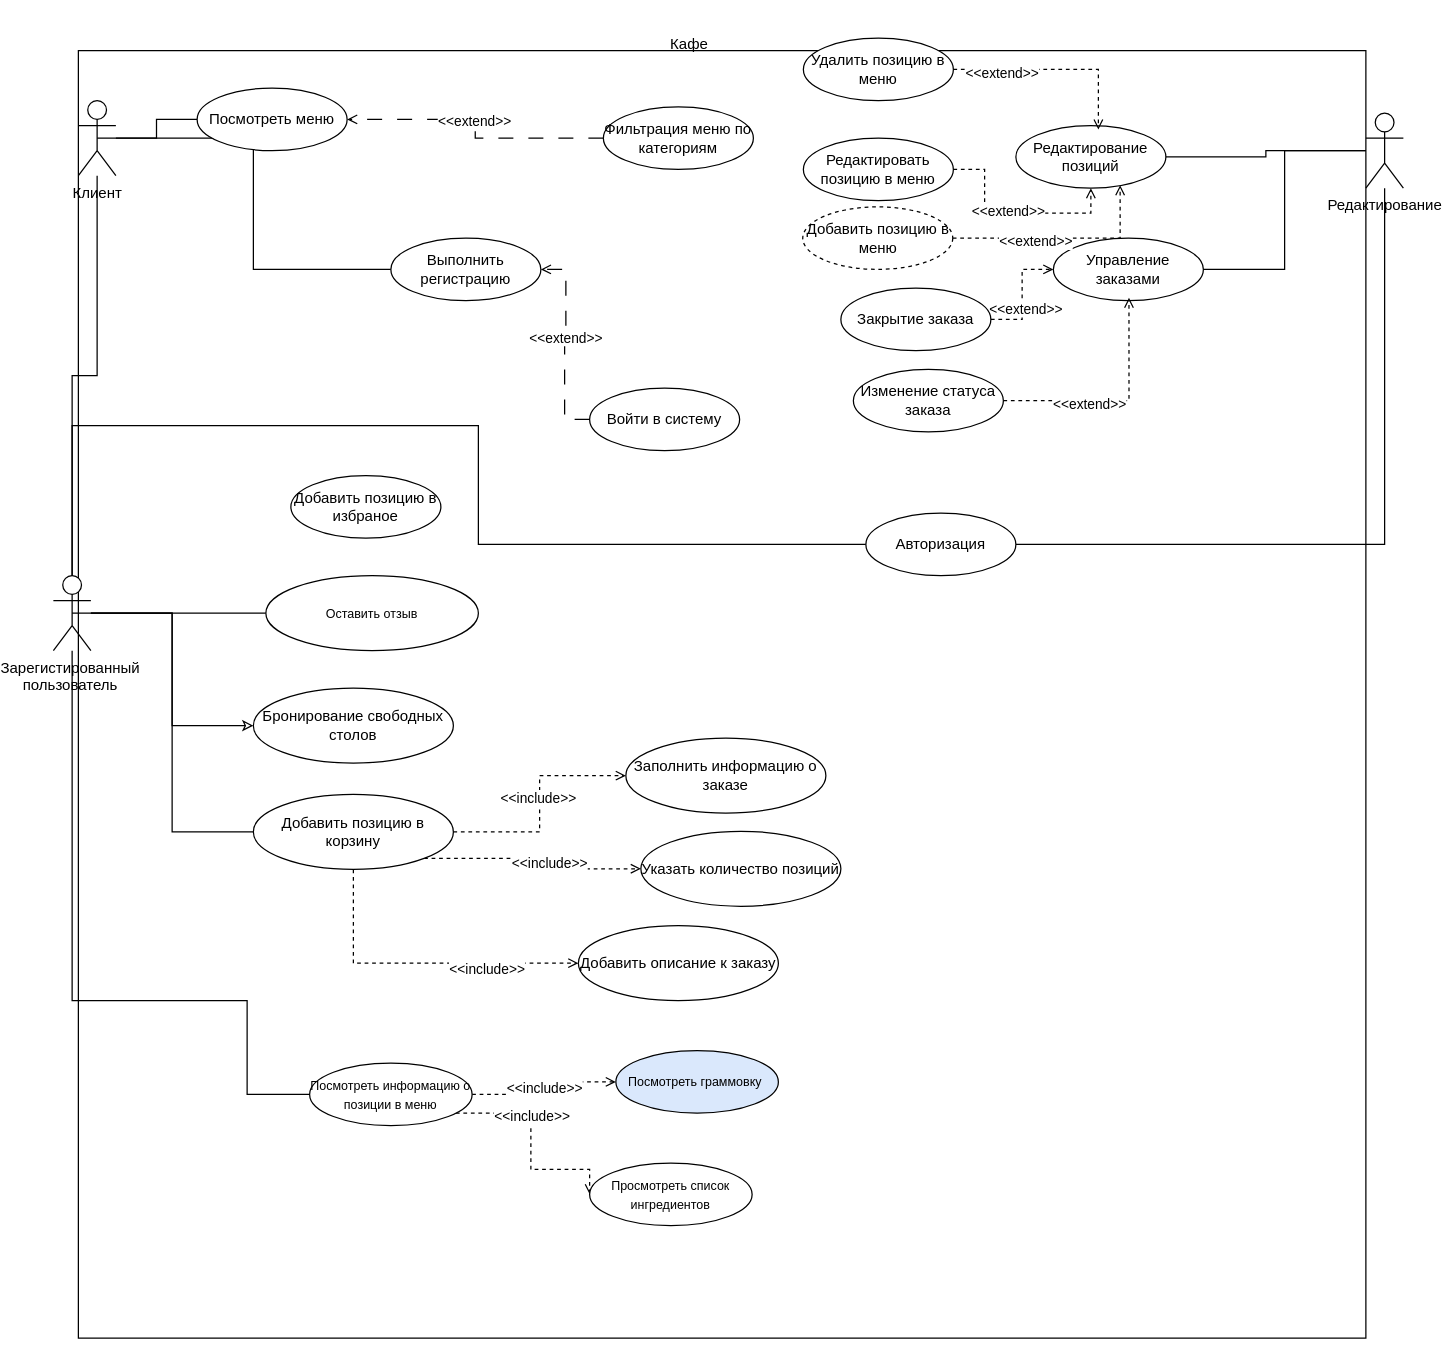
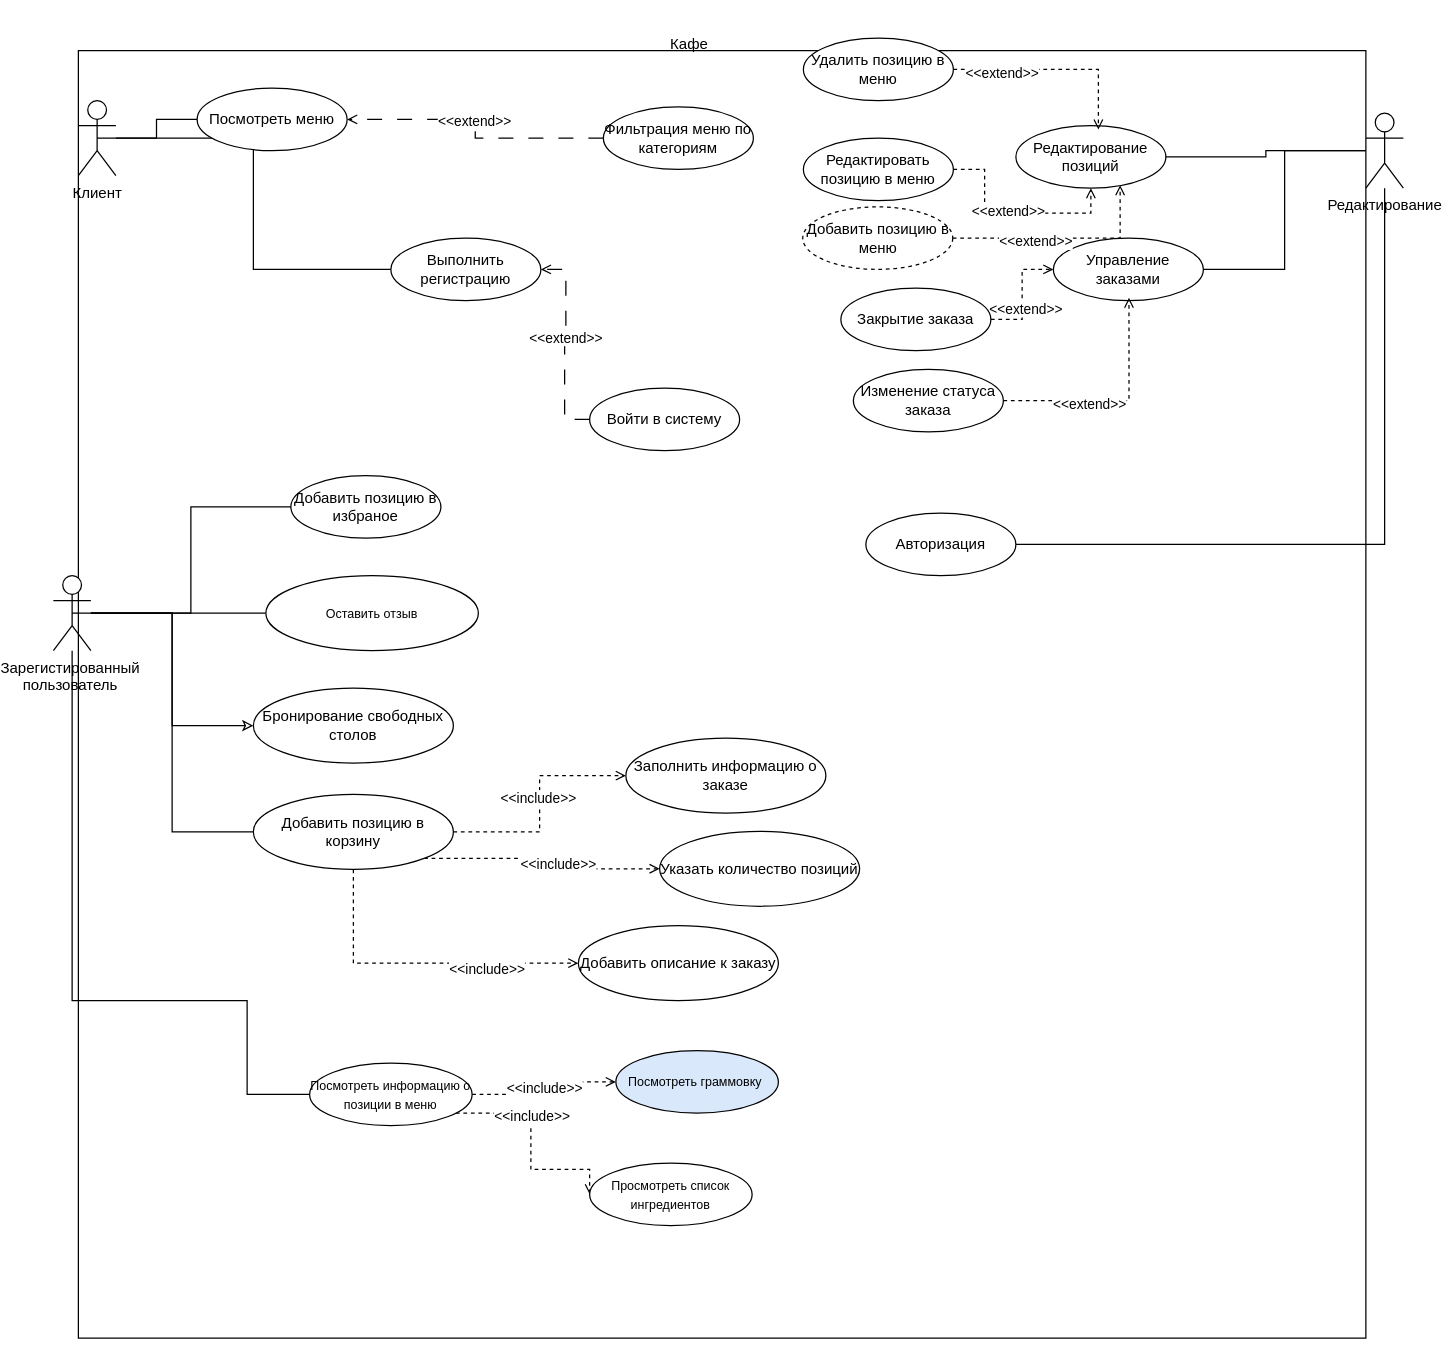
  <mxCell id="0" />
  <mxCell id="1" parent="0" />
  <mxCell id="2" value="" style="whiteSpace=wrap;html=1;aspect=fixed;" parent="1" vertex="1"><mxGeometry x="40" y="40" width="1030" height="1030" as="geometry" /></mxCell>
  <mxCell id="3" value="Кафе" style="text;html=1;align=center;verticalAlign=middle;whiteSpace=wrap;rounded=0;" parent="1" vertex="1"><mxGeometry x="478" y="20" width="102" height="30" as="geometry" /></mxCell>
- <mxCell id="4" style="edgeStyle=orthogonalEdgeStyle;rounded=0;orthogonalLoop=1;jettySize=auto;html=1;endArrow=none;endFill=0;" parent="1" source="9" target="13" edge="1"><mxGeometry relative="1" as="geometry" /></mxCell>
+ <mxCell id="4" style="edgeStyle=orthogonalEdgeStyle;rounded=0;orthogonalLoop=1;jettySize=auto;html=1;entryX=0;entryY=0.5;entryDx=0;entryDy=0;endArrow=none;endFill=0;" parent="1" source="9" target="33" edge="1"><mxGeometry relative="1" as="geometry" /></mxCell>
  <mxCell id="5" style="edgeStyle=orthogonalEdgeStyle;rounded=0;orthogonalLoop=1;jettySize=auto;html=1;entryX=0;entryY=0.5;entryDx=0;entryDy=0;endArrow=none;endFill=0;" parent="1" source="9" target="32" edge="1"><mxGeometry relative="1" as="geometry" /></mxCell>
  <mxCell id="6" style="edgeStyle=orthogonalEdgeStyle;rounded=0;orthogonalLoop=1;jettySize=auto;html=1;entryX=0;entryY=0.5;entryDx=0;entryDy=0;endArrow=classic;endFill=0;" parent="1" source="9" target="34" edge="1"><mxGeometry relative="1" as="geometry" /></mxCell>
  <mxCell id="7" style="edgeStyle=orthogonalEdgeStyle;rounded=0;orthogonalLoop=1;jettySize=auto;html=1;exitX=0.5;exitY=0.5;exitDx=0;exitDy=0;exitPerimeter=0;entryX=0;entryY=0.5;entryDx=0;entryDy=0;endArrow=none;endFill=0;" parent="1" source="9" target="42" edge="1"><mxGeometry relative="1" as="geometry" /></mxCell>
- <mxCell id="8" style="edgeStyle=orthogonalEdgeStyle;rounded=0;orthogonalLoop=1;jettySize=auto;html=1;endArrow=none;endFill=0;" parent="1" source="9" target="57" edge="1"><mxGeometry relative="1" as="geometry"><Array as="points"><mxPoint x="35" y="340" /><mxPoint x="360" y="340" /><mxPoint x="360" y="435" /></Array></mxGeometry></mxCell>
  <mxCell id="9" value="Зарегистированный&amp;nbsp;&lt;div&gt;пользователь&amp;nbsp;&lt;/div&gt;" style="shape=umlActor;verticalLabelPosition=bottom;verticalAlign=top;html=1;outlineConnect=0;" parent="1" vertex="1"><mxGeometry y="460" width="30" height="60" as="geometry" x="20" /></mxCell>
  <mxCell id="10" style="edgeStyle=orthogonalEdgeStyle;rounded=0;orthogonalLoop=1;jettySize=auto;html=1;endArrow=none;endFill=0;" parent="1" source="13" target="17" edge="1"><mxGeometry relative="1" as="geometry" /></mxCell>
  <mxCell id="11" style="edgeStyle=orthogonalEdgeStyle;rounded=0;orthogonalLoop=1;jettySize=auto;html=1;entryX=0;entryY=0.5;entryDx=0;entryDy=0;endArrow=none;endFill=0;" parent="1" source="9" target="25" edge="1"><mxGeometry relative="1" as="geometry"><mxPoint x="70" y="800" as="sourcePoint" /><Array as="points"><mxPoint x="35" y="800" /><mxPoint x="175" y="800" /><mxPoint x="175" y="875" /></Array></mxGeometry></mxCell>
  <mxCell id="12" style="edgeStyle=orthogonalEdgeStyle;rounded=0;orthogonalLoop=1;jettySize=auto;html=1;exitX=0.5;exitY=0.5;exitDx=0;exitDy=0;exitPerimeter=0;entryX=0;entryY=0.5;entryDx=0;entryDy=0;endArrow=none;endFill=0;" parent="1" source="13" target="28" edge="1"><mxGeometry relative="1" as="geometry" /></mxCell>
  <mxCell id="13" value="Клиент" style="shape=umlActor;verticalLabelPosition=bottom;verticalAlign=top;html=1;outlineConnect=0;" parent="1" vertex="1"><mxGeometry x="40" width="30" height="60" as="geometry" y="80" /></mxCell>
  <mxCell id="14" style="edgeStyle=orthogonalEdgeStyle;rounded=0;orthogonalLoop=1;jettySize=auto;html=1;endArrow=none;endFill=0;" parent="1" source="16" target="46" edge="1"><mxGeometry relative="1" as="geometry" /></mxCell>
  <mxCell id="15" style="edgeStyle=orthogonalEdgeStyle;rounded=0;orthogonalLoop=1;jettySize=auto;html=1;entryX=1;entryY=0.5;entryDx=0;entryDy=0;endArrow=none;endFill=0;" parent="1" source="16" target="45" edge="1"><mxGeometry relative="1" as="geometry" /></mxCell>
  <mxCell id="16" value="Редактирование" style="shape=umlActor;verticalLabelPosition=bottom;verticalAlign=top;html=1;outlineConnect=0;" parent="1" vertex="1"><mxGeometry x="1070" y="90" width="30" height="60" as="geometry" /></mxCell>
  <mxCell id="17" value="Посмотреть меню" style="ellipse;whiteSpace=wrap;html=1;" parent="1" vertex="1"><mxGeometry x="135" y="70" width="120" height="50" as="geometry" /></mxCell>
  <mxCell id="18" style="edgeStyle=orthogonalEdgeStyle;rounded=0;orthogonalLoop=1;jettySize=auto;html=1;entryX=1;entryY=0.5;entryDx=0;entryDy=0;dashed=1;dashPattern=12 12;endArrow=open;endFill=0;" parent="1" source="20" target="17" edge="1"><mxGeometry relative="1" as="geometry" /></mxCell>
  <mxCell id="19" value="&amp;lt;&amp;lt;extend&amp;gt;&amp;gt;" style="edgeLabel;html=1;align=center;verticalAlign=middle;resizable=0;points=[];" parent="18" vertex="1" connectable="0"><mxGeometry x="0.082" y="1" relative="1" as="geometry"><mxPoint as="offset" /></mxGeometry></mxCell>
  <mxCell id="20" value=" Фильтрация меню по категориям" style="ellipse;whiteSpace=wrap;html=1;" parent="1" vertex="1"><mxGeometry x="460" y="85" width="120" height="50" as="geometry" /></mxCell>
  <mxCell id="21" style="edgeStyle=orthogonalEdgeStyle;rounded=0;orthogonalLoop=1;jettySize=auto;html=1;dashed=1;endArrow=open;endFill=0;" parent="1" source="25" target="26" edge="1"><mxGeometry relative="1" as="geometry" /></mxCell>
  <mxCell id="22" value="&amp;lt;&amp;lt;include&amp;gt;&amp;gt;" style="edgeLabel;html=1;align=center;verticalAlign=middle;resizable=0;points=[];" parent="21" vertex="1" connectable="0"><mxGeometry x="0.008" relative="1" as="geometry"><mxPoint as="offset" /></mxGeometry></mxCell>
  <mxCell id="23" style="edgeStyle=orthogonalEdgeStyle;rounded=0;orthogonalLoop=1;jettySize=auto;html=1;entryX=0;entryY=0.5;entryDx=0;entryDy=0;dashed=1;endArrow=open;endFill=0;" parent="1" source="25" target="27" edge="1"><mxGeometry relative="1" as="geometry"><Array as="points"><mxPoint x="402" y="890" /><mxPoint x="402" y="935" /></Array></mxGeometry></mxCell>
  <mxCell id="24" value="&amp;lt;&amp;lt;include&amp;gt;&amp;gt;" style="edgeLabel;html=1;align=center;verticalAlign=middle;resizable=0;points=[];" parent="23" vertex="1" connectable="0"><mxGeometry x="-0.277" relative="1" as="geometry"><mxPoint as="offset" /></mxGeometry></mxCell>
  <mxCell id="25" value="&lt;font style=&quot;font-size: 10px;&quot;&gt;Посмотреть информацию о позиции в меню&lt;/font&gt;" style="ellipse;whiteSpace=wrap;html=1;" parent="1" vertex="1"><mxGeometry x="225" y="850" width="130" height="50" as="geometry" /></mxCell>
  <mxCell id="26" value="&lt;font style=&quot;font-size: 10px;&quot;&gt;Посмотреть&amp;nbsp;граммовку&amp;nbsp;&lt;/font&gt;" style="ellipse;whiteSpace=wrap;html=1;fillColor=#dae8fc;" parent="1" vertex="1"><mxGeometry x="470" y="840" width="130" height="50" as="geometry" /></mxCell>
  <mxCell id="27" value="&lt;font style=&quot;font-size: 10px;&quot;&gt;Просмотреть список ингредиентов&lt;/font&gt;" style="ellipse;whiteSpace=wrap;html=1;" parent="1" vertex="1"><mxGeometry x="449" y="930" width="130" height="50" as="geometry" /></mxCell>
  <mxCell id="28" value="&lt;span data-end=&quot;685&quot; data-start=&quot;660&quot;&gt;Выполнить регистрацию&lt;/span&gt;" style="ellipse;whiteSpace=wrap;html=1;" parent="1" vertex="1"><mxGeometry x="290" y="190" width="120" height="50" as="geometry" /></mxCell>
  <mxCell id="29" style="edgeStyle=orthogonalEdgeStyle;rounded=0;orthogonalLoop=1;jettySize=auto;html=1;entryX=1;entryY=0.5;entryDx=0;entryDy=0;dashed=1;dashPattern=12 12;endArrow=open;endFill=0;" parent="1" source="31" target="28" edge="1"><mxGeometry relative="1" as="geometry" /></mxCell>
  <mxCell id="30" value="&amp;lt;&amp;lt;extend&amp;gt;&amp;gt;" style="edgeLabel;html=1;align=center;verticalAlign=middle;resizable=0;points=[];" parent="29" vertex="1" connectable="0"><mxGeometry x="0.082" y="1" relative="1" as="geometry"><mxPoint as="offset" /></mxGeometry></mxCell>
  <mxCell id="31" value="  Войти в систему" style="ellipse;whiteSpace=wrap;html=1;" parent="1" vertex="1"><mxGeometry x="449" y="310" width="120" height="50" as="geometry" /></mxCell>
  <mxCell id="32" value="&lt;span style=&quot;font-size: 10px;&quot;&gt;Оставить отзыв&lt;/span&gt;" style="ellipse;whiteSpace=wrap;html=1;" parent="1" vertex="1"><mxGeometry x="190" y="460" width="170" height="60" as="geometry" /></mxCell>
  <mxCell id="33" value="&lt;span data-end=&quot;685&quot; data-start=&quot;660&quot;&gt;Добавить позицию в избраное&lt;/span&gt;" style="ellipse;whiteSpace=wrap;html=1;" parent="1" vertex="1"><mxGeometry x="210" y="380" width="120" height="50" as="geometry" /></mxCell>
  <mxCell id="34" value="Бронирование свободных столов" style="ellipse;whiteSpace=wrap;html=1;" parent="1" vertex="1"><mxGeometry x="180" y="550" width="160" height="60" as="geometry" /></mxCell>
  <mxCell id="35" value="&lt;span data-end=&quot;685&quot; data-start=&quot;660&quot;&gt;Заполнить информацию о заказе&lt;/span&gt;" style="ellipse;whiteSpace=wrap;html=1;" parent="1" vertex="1"><mxGeometry x="478" y="590" width="160" height="60" as="geometry" /></mxCell>
  <mxCell id="36" style="edgeStyle=orthogonalEdgeStyle;rounded=0;orthogonalLoop=1;jettySize=auto;html=1;entryX=0;entryY=0.5;entryDx=0;entryDy=0;dashed=1;endArrow=open;endFill=0;" parent="1" source="42" target="35" edge="1"><mxGeometry relative="1" as="geometry" /></mxCell>
  <mxCell id="37" value="&amp;lt;&amp;lt;include&amp;gt;&amp;gt;" style="edgeLabel;html=1;align=center;verticalAlign=middle;resizable=0;points=[];" parent="36" vertex="1" connectable="0"><mxGeometry x="0.058" y="2" relative="1" as="geometry"><mxPoint as="offset" /></mxGeometry></mxCell>
  <mxCell id="38" style="edgeStyle=orthogonalEdgeStyle;rounded=0;orthogonalLoop=1;jettySize=auto;html=1;exitX=1;exitY=1;exitDx=0;exitDy=0;dashed=1;endArrow=open;endFill=0;" parent="1" source="42" target="43" edge="1"><mxGeometry relative="1" as="geometry" /></mxCell>
  <mxCell id="39" value="&amp;lt;&amp;lt;include&amp;gt;&amp;gt;" style="edgeLabel;html=1;align=center;verticalAlign=middle;resizable=0;points=[];" parent="38" vertex="1" connectable="0"><mxGeometry x="0.122" y="1" relative="1" as="geometry"><mxPoint as="offset" /></mxGeometry></mxCell>
  <mxCell id="40" style="edgeStyle=orthogonalEdgeStyle;rounded=0;orthogonalLoop=1;jettySize=auto;html=1;exitX=0.5;exitY=1;exitDx=0;exitDy=0;entryX=0;entryY=0.5;entryDx=0;entryDy=0;dashed=1;endArrow=open;endFill=0;" parent="1" source="42" target="44" edge="1"><mxGeometry relative="1" as="geometry" /></mxCell>
  <mxCell id="41" value="&amp;lt;&amp;lt;include&amp;gt;&amp;gt;" style="edgeLabel;html=1;align=center;verticalAlign=middle;resizable=0;points=[];" parent="40" vertex="1" connectable="0"><mxGeometry x="0.421" y="-4" relative="1" as="geometry"><mxPoint as="offset" /></mxGeometry></mxCell>
  <mxCell id="42" value="&lt;span data-end=&quot;685&quot; data-start=&quot;660&quot;&gt;Добавить позицию в корзину&lt;/span&gt;" style="ellipse;whiteSpace=wrap;html=1;" parent="1" vertex="1"><mxGeometry x="180" y="635" width="160" height="60" as="geometry" /></mxCell>
- <mxCell id="43" value="&lt;span data-end=&quot;685&quot; data-start=&quot;660&quot;&gt; Указать количество позиций&lt;/span&gt;" style="ellipse;whiteSpace=wrap;html=1;" parent="1" vertex="1"><mxGeometry x="490" y="664.5" width="160" height="60" as="geometry" /></mxCell>
+ <mxCell id="43" value="&lt;span data-end=&quot;685&quot; data-start=&quot;660&quot;&gt; Указать количество позиций&lt;/span&gt;" style="ellipse;whiteSpace=wrap;html=1;" parent="1" vertex="1"><mxGeometry x="505" y="664.5" width="160" height="60" as="geometry" /></mxCell>
  <mxCell id="44" value="&lt;span data-end=&quot;685&quot; data-start=&quot;660&quot;&gt;Добавить описание к заказу&lt;/span&gt;" style="ellipse;whiteSpace=wrap;html=1;" parent="1" vertex="1"><mxGeometry x="440" y="740" width="160" height="60" as="geometry" /></mxCell>
  <mxCell id="45" value="Управление заказами" style="ellipse;whiteSpace=wrap;html=1;" parent="1" vertex="1"><mxGeometry x="820" y="190" width="120" height="50" as="geometry" /></mxCell>
  <mxCell id="46" value="Редактирование позиций" style="ellipse;whiteSpace=wrap;html=1;" parent="1" vertex="1"><mxGeometry x="790" y="100" width="120" height="50" as="geometry" /></mxCell>
  <mxCell id="47" style="edgeStyle=orthogonalEdgeStyle;rounded=0;orthogonalLoop=1;jettySize=auto;html=1;entryX=0.5;entryY=1;entryDx=0;entryDy=0;startArrow=none;startFill=0;dashed=1;endArrow=open;endFill=0;" parent="1" source="49" target="46" edge="1"><mxGeometry relative="1" as="geometry" /></mxCell>
  <mxCell id="48" value="&amp;lt;&amp;lt;extend&amp;gt;&amp;gt;" style="edgeLabel;html=1;align=center;verticalAlign=middle;resizable=0;points=[];" parent="47" vertex="1" connectable="0"><mxGeometry x="-0.049" y="2" relative="1" as="geometry"><mxPoint as="offset" /></mxGeometry></mxCell>
  <mxCell id="49" value="Редактировать позицию в меню" style="ellipse;whiteSpace=wrap;html=1;" parent="1" vertex="1"><mxGeometry x="620" y="110" width="120" height="50" as="geometry" /></mxCell>
  <mxCell id="50" value="Удалить позицию в меню" style="ellipse;whiteSpace=wrap;html=1;" parent="1" vertex="1"><mxGeometry x="620" y="30" width="120" height="50" as="geometry" /></mxCell>
  <mxCell id="51" style="edgeStyle=orthogonalEdgeStyle;rounded=0;orthogonalLoop=1;jettySize=auto;html=1;startArrow=none;startFill=0;dashed=1;endArrow=open;endFill=0;" parent="1" source="53" target="45" edge="1"><mxGeometry relative="1" as="geometry" /></mxCell>
  <mxCell id="52" value="&amp;lt;&amp;lt;extend&amp;gt;&amp;gt;" style="edgeLabel;html=1;align=center;verticalAlign=middle;resizable=0;points=[];" parent="51" vertex="1" connectable="0"><mxGeometry x="-0.251" y="-2" relative="1" as="geometry"><mxPoint as="offset" /></mxGeometry></mxCell>
  <mxCell id="53" value="  Закрытие заказа" style="ellipse;whiteSpace=wrap;html=1;" parent="1" vertex="1"><mxGeometry x="650" y="230" width="120" height="50" as="geometry" /></mxCell>
  <mxCell id="54" style="edgeStyle=orthogonalEdgeStyle;rounded=0;orthogonalLoop=1;jettySize=auto;html=1;entryX=0.55;entryY=0.063;entryDx=0;entryDy=0;entryPerimeter=0;startArrow=none;startFill=0;dashed=1;endArrow=open;endFill=0;" parent="1" source="50" target="46" edge="1"><mxGeometry relative="1" as="geometry" /></mxCell>
  <mxCell id="55" value="&amp;lt;&amp;lt;extend&amp;gt;&amp;gt;" style="edgeLabel;html=1;align=center;verticalAlign=middle;resizable=0;points=[];" parent="54" vertex="1" connectable="0"><mxGeometry x="-0.535" y="-2" relative="1" as="geometry"><mxPoint as="offset" /></mxGeometry></mxCell>
  <mxCell id="56" style="edgeStyle=orthogonalEdgeStyle;rounded=0;orthogonalLoop=1;jettySize=auto;html=1;endArrow=none;endFill=0;" parent="1" source="57" target="16" edge="1"><mxGeometry relative="1" as="geometry" /></mxCell>
  <mxCell id="57" value="  Авторизация" style="ellipse;whiteSpace=wrap;html=1;" parent="1" vertex="1"><mxGeometry x="670" y="410" width="120" height="50" as="geometry" /></mxCell>
  <mxCell id="58" style="edgeStyle=orthogonalEdgeStyle;rounded=0;orthogonalLoop=1;jettySize=auto;html=1;startArrow=none;startFill=0;dashed=1;endArrow=open;endFill=0;entryX=0.504;entryY=0.952;entryDx=0;entryDy=0;entryPerimeter=0;" parent="1" source="60" target="45" edge="1"><mxGeometry relative="1" as="geometry"><mxPoint x="830" y="280" as="targetPoint" /></mxGeometry></mxCell>
  <mxCell id="59" value="&amp;lt;&amp;lt;extend&amp;gt;&amp;gt;" style="edgeLabel;html=1;align=center;verticalAlign=middle;resizable=0;points=[];" parent="58" vertex="1" connectable="0"><mxGeometry x="-0.251" y="-2" relative="1" as="geometry"><mxPoint as="offset" /></mxGeometry></mxCell>
  <mxCell id="60" value="  Изменение статуса заказа" style="ellipse;whiteSpace=wrap;html=1;" parent="1" vertex="1"><mxGeometry x="660" y="295" width="120" height="50" as="geometry" /></mxCell>
  <mxCell id="61" style="edgeStyle=orthogonalEdgeStyle;rounded=0;orthogonalLoop=1;jettySize=auto;html=1;startArrow=none;startFill=0;dashed=1;endArrow=open;endFill=0;entryX=0.695;entryY=0.952;entryDx=0;entryDy=0;entryPerimeter=0;" parent="1" source="63" target="46" edge="1"><mxGeometry relative="1" as="geometry"><mxPoint x="789.5" y="150" as="targetPoint" /></mxGeometry></mxCell>
  <mxCell id="62" value="&amp;lt;&amp;lt;extend&amp;gt;&amp;gt;" style="edgeLabel;html=1;align=center;verticalAlign=middle;resizable=0;points=[];" parent="61" vertex="1" connectable="0"><mxGeometry x="-0.251" y="-2" relative="1" as="geometry"><mxPoint as="offset" /></mxGeometry></mxCell>
  <mxCell id="63" value="  Добавить позицию в меню" style="ellipse;whiteSpace=wrap;html=1;dashed=1;" parent="1" vertex="1"><mxGeometry x="619.5" y="165" width="120" height="50" as="geometry" /></mxCell>
